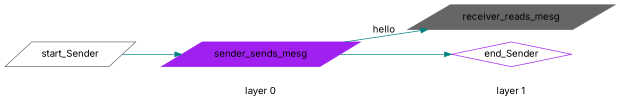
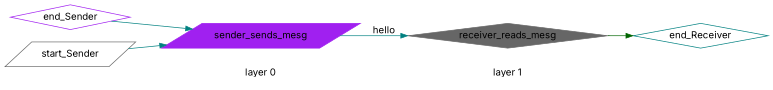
  digraph {
    fontname=Inter
    rankdir=LR
    node [color=gray40 fontname=Inter shape=diamond]
    edge [fontname=Inter color=teal]
    n1 [label="layer 0" shape=plaintext]
    n2 [color=purple label=sender_sends_mesg shape=parallelogram style=filled]
    n3 [color=purple label="layer 1" shape=plaintext]
-   n4 [label=receiver_reads_mesg shape=parallelogram style=filled]
+   n4 [label=receiver_reads_mesg style=filled]
    n5 [color=purple label=end_Sender]
+   n6 [color=teal label=end_Receiver]
    n7 [label=start_Sender shape=parallelogram]
    subgraph sub_1 {
      rank=same
      n1
      n2
    }
    subgraph sub_2 {
      rank=same
      n3
      n4
    }
    n1 -> n3 [style=invis color=""]
    n2 -> n4 [constraint=false label=hello]
-   n2 -> n5
+   n5 -> n2
+   n4 -> n6 [color=darkgreen]
    n7 -> n2
  }
